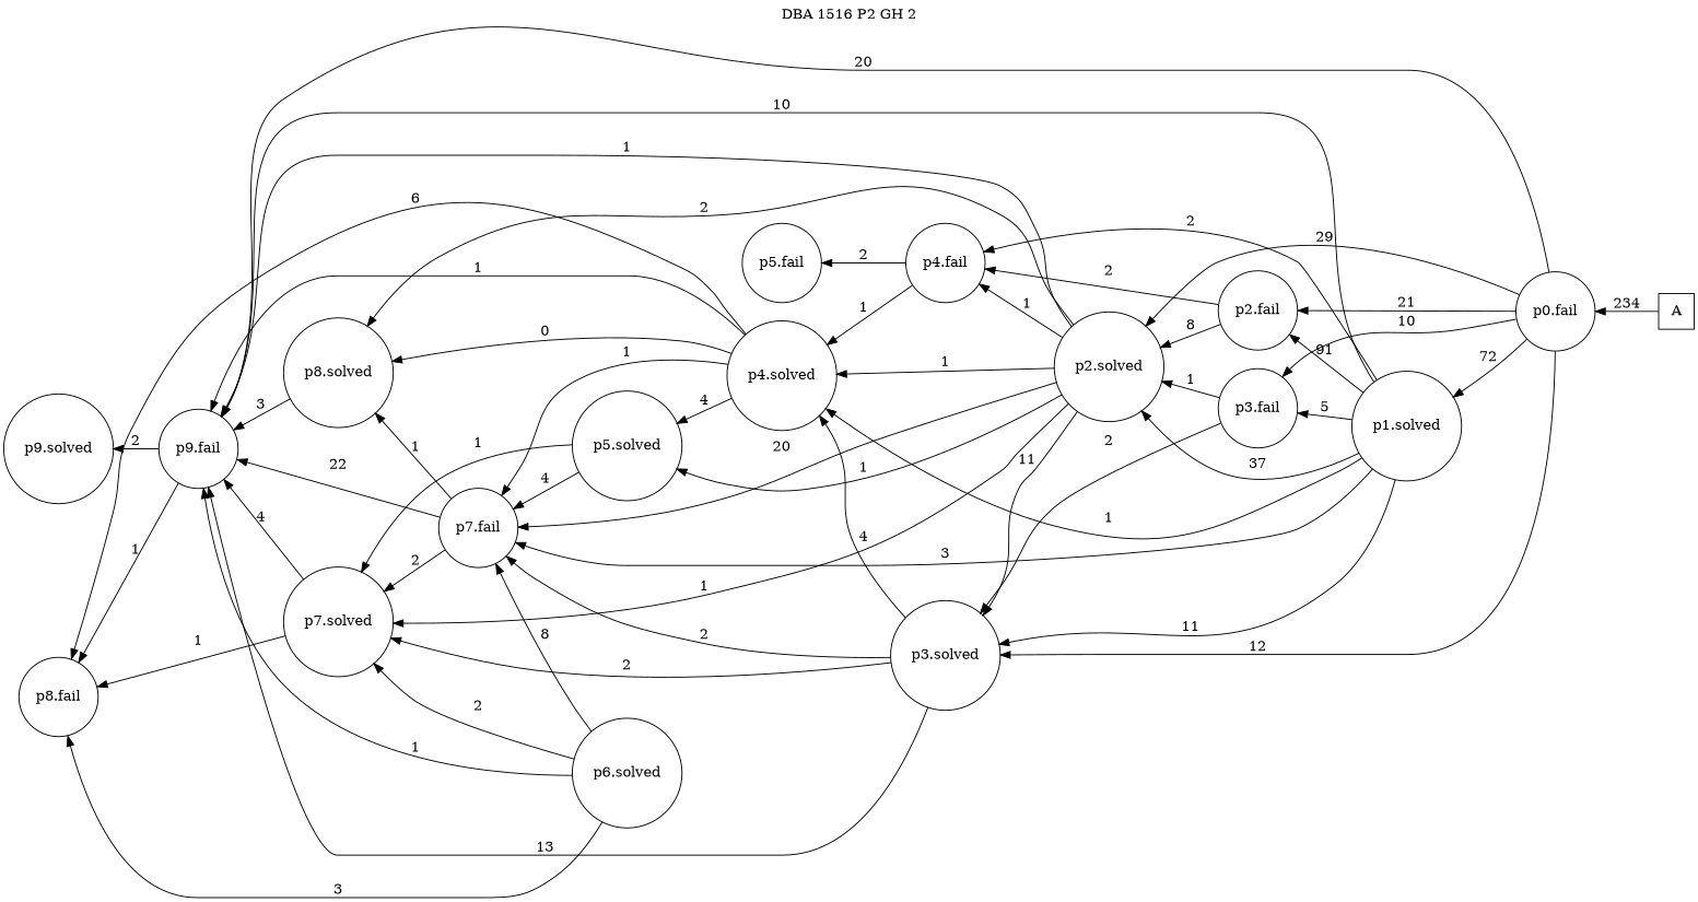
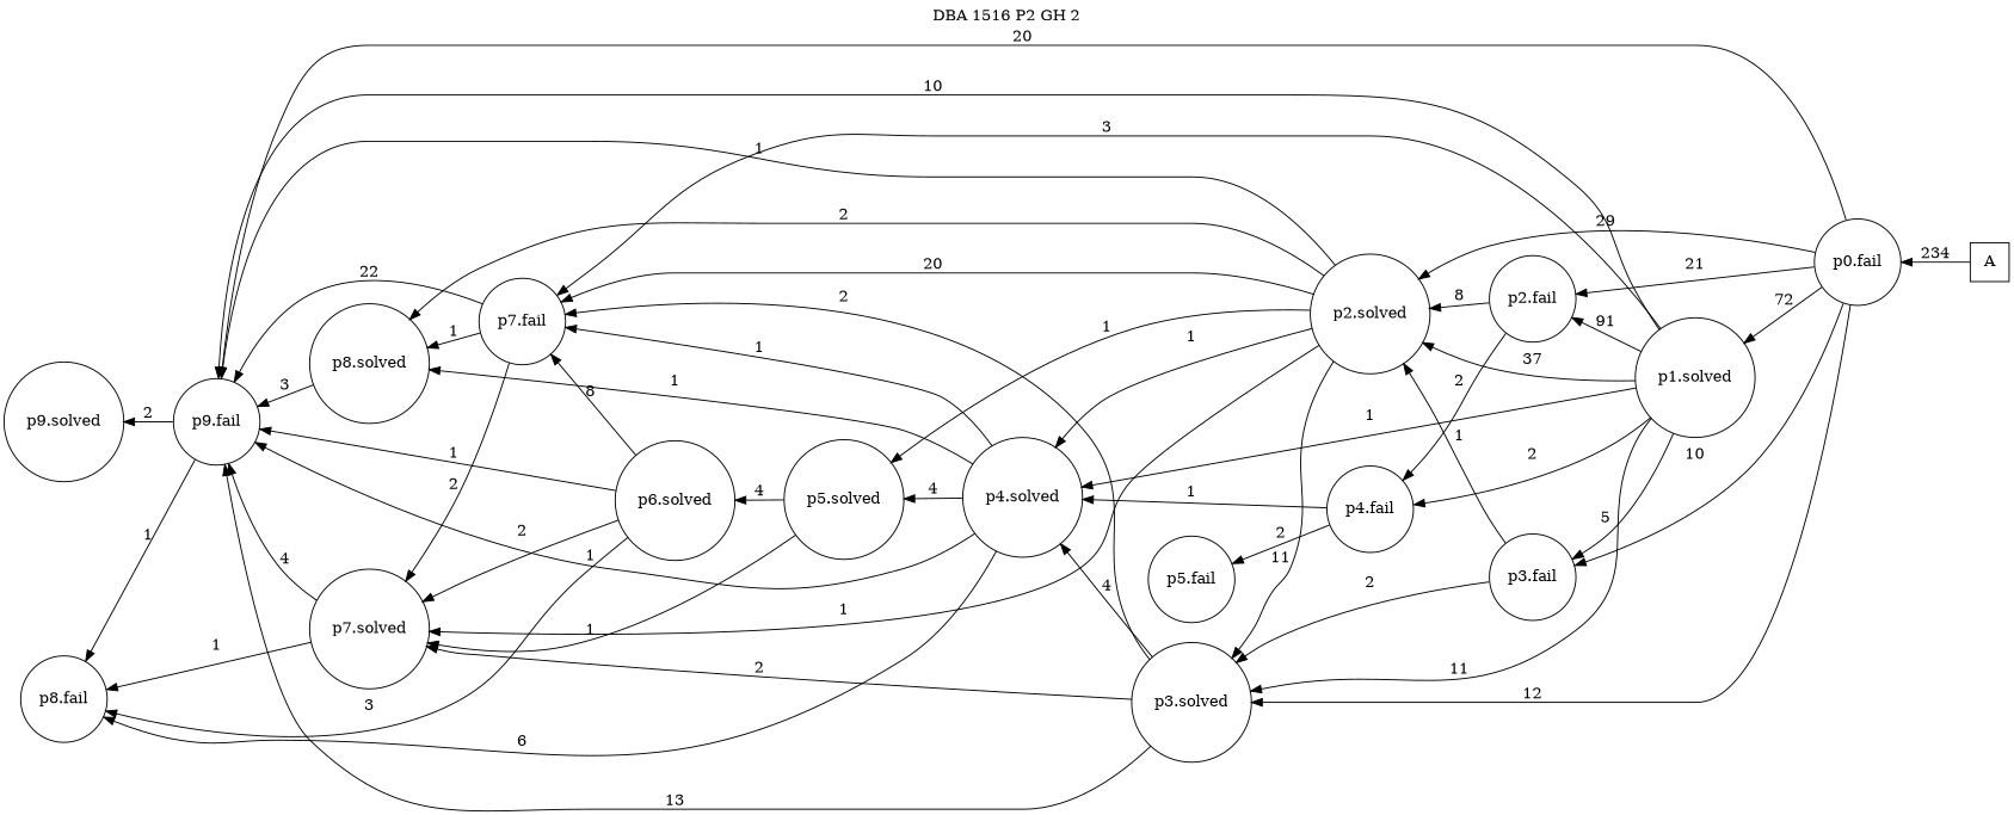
  digraph {
    label=" DBA 1516 P2 GH 2 "
    labelloc=tl
    rankdir=RL
    node [shape=circle]
    n1 [label=A shape=square]
    n2 [label="p0.fail"]
    n3 [label="p1.solved"]
    n4 [label="p2.fail"]
    n5 [label="p3.fail"]
    n6 [label="p2.solved"]
    n7 [label="p3.solved"]
    n8 [label="p9.fail"]
    n9 [label="p4.solved"]
    n10 [label="p7.fail"]
    n11 [label="p4.fail"]
    n12 [label="p5.solved"]
    n13 [label="p8.solved"]
    n14 [label="p7.solved"]
    n15 [label="p8.fail"]
    n16 [label="p9.solved"]
    n17 [label="p5.fail"]
    n18 [label="p6.solved"]
    n1 -> n2 [label=234]
    n2 -> n3 [label=72]
    n2 -> n4 [label=21]
    n2 -> n5 [label=10]
    n2 -> n6 [label=29]
    n2 -> n7 [label=12]
    n2 -> n8 [label=20]
    n3 -> n4 [label=91]
    n3 -> n5 [label=5]
    n3 -> n6 [label=37]
    n3 -> n7 [label=11]
    n3 -> n8 [label=10]
    n3 -> n9 [label=1]
    n3 -> n10 [label=3]
    n3 -> n11 [label=2]
    n4 -> n6 [label=8]
    n4 -> n11 [label=2]
    n5 -> n6 [label=1]
    n5 -> n7 [label=2]
    n6 -> n7 [label=11]
    n6 -> n8 [label=1]
    n6 -> n9 [label=1]
    n6 -> n10 [label=20]
-   n6 -> n11 [label=1]
    n6 -> n12 [label=1]
    n6 -> n13 [label=2]
    n6 -> n14 [label=1]
    n7 -> n8 [label=13]
    n7 -> n9 [label=4]
    n7 -> n10 [label=2]
    n7 -> n14 [label=2]
    n8 -> n15 [label=1]
    n8 -> n16 [label=2]
    n9 -> n8 [label=1]
    n9 -> n10 [label=1]
    n9 -> n12 [label=4]
-   n9 -> n13 [label=0]
+   n9 -> n13 [label=1]
    n9 -> n15 [label=6]
    n10 -> n8 [label=22]
    n10 -> n13 [label=1]
    n10 -> n14 [label=2]
    n11 -> n9 [label=1]
    n11 -> n17 [label=2]
    n12 -> n14 [label=1]
-   n12 -> n10 [label=4]
+   n12 -> n18 [label=4]
    n13 -> n8 [label=3]
    n14 -> n8 [label=4]
    n14 -> n15 [label=1]
    n18 -> n8 [label=1]
    n18 -> n10 [label=8]
    n18 -> n14 [label=2]
    n18 -> n15 [label=3]
  }
